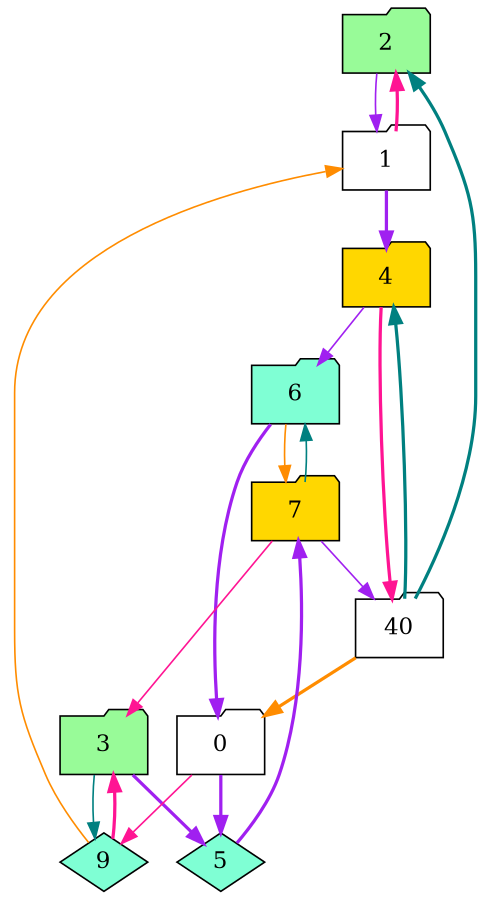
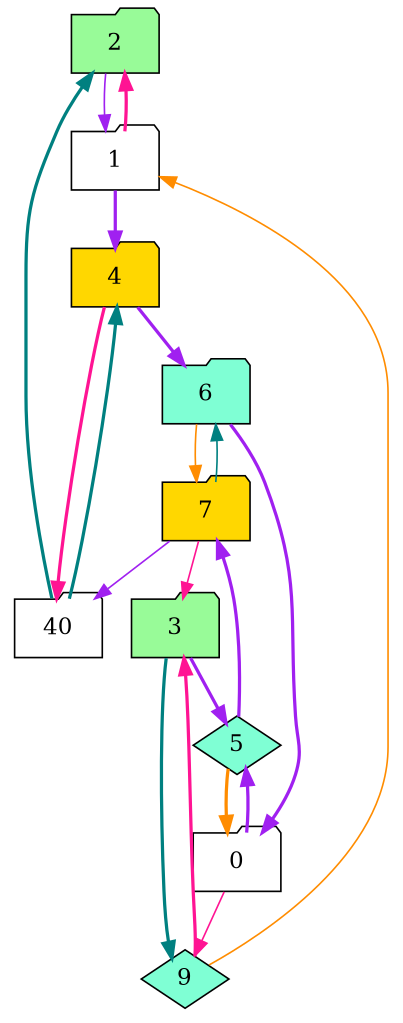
  digraph {
    node [fillcolor=white shape=folder style=filled]
    edge [color=purple style=bold]
    2 [fillcolor=palegreen]
    1
    4 [fillcolor=gold]
    6 [fillcolor=aquamarine]
    n5 [label=40]
    3 [fillcolor=palegreen]
    5 [fillcolor=aquamarine shape=diamond]
    9 [fillcolor=aquamarine shape=diamond]
    7 [fillcolor=gold]
    n10 [label=0]
    2 -> 1 [style=solid]
    1 -> 2 [color=deeppink]
    1 -> 4
-   4 -> 6 [style=solid]
+   4 -> 6
    4 -> n5 [color=deeppink]
    6 -> 7 [color=darkorange style=solid]
    6 -> n10
    n5 -> 2 [color=teal]
    n5 -> 4 [color=teal]
    3 -> 5
-   3 -> 9 [color=teal style=solid]
+   3 -> 9 [color=teal]
    5 -> 7
-   n5 -> n10 [color=darkorange]
+   5 -> n10 [color=darkorange]
    9 -> 1 [color=darkorange style=solid]
    9 -> 3 [color=deeppink]
    7 -> 6 [color=teal style=solid]
    7 -> n5 [style=solid]
    7 -> 3 [color=deeppink style=solid]
    n10 -> 5
    n10 -> 9 [color=deeppink style=solid]
  }
